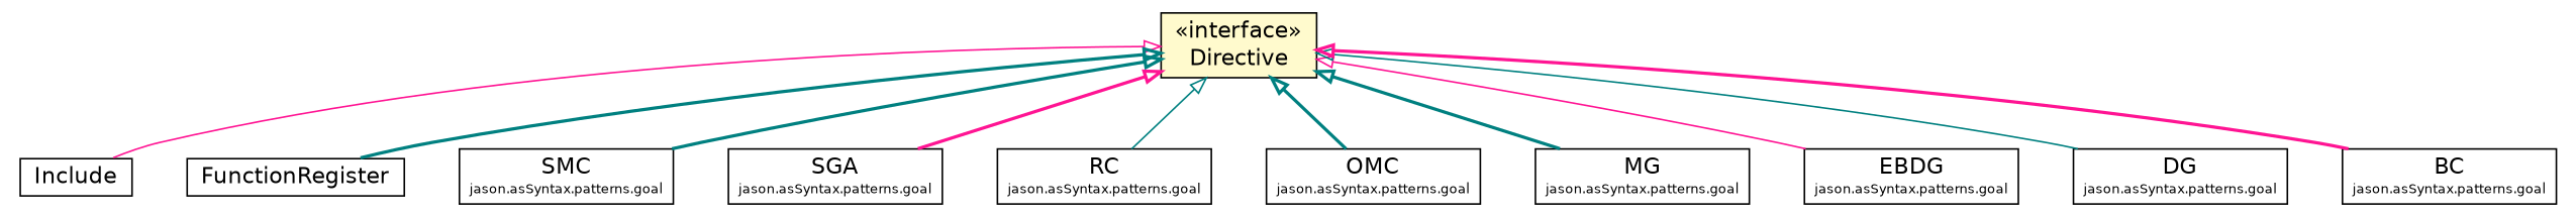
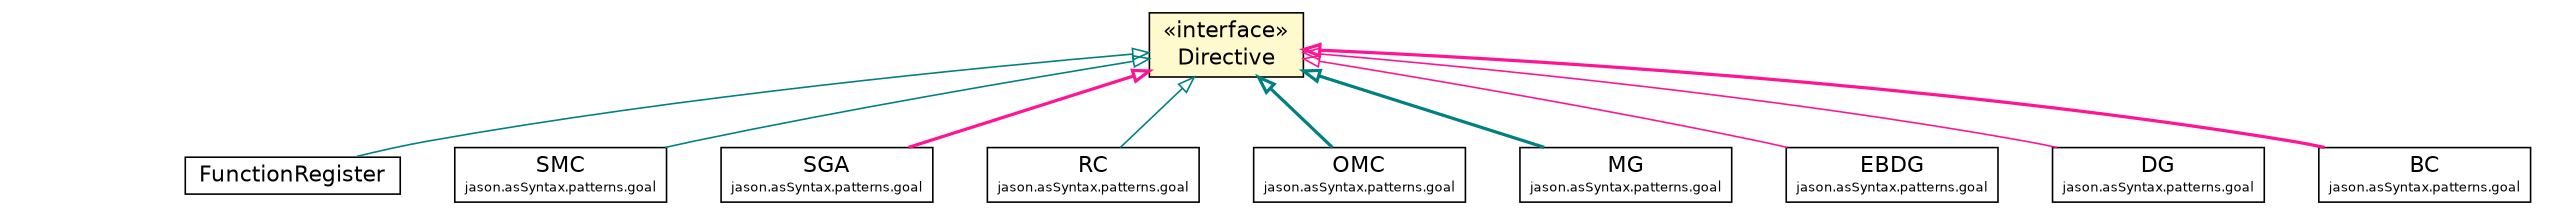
  digraph {
    nodesep=0.25
    ranksep=0.5
    node [fontcolor=black fontname=Helvetica fontsize=14.0 shape=plaintext]
    edge [arrowtail=empty color=deeppink dir=back fontname=Helvetica fontsize=10 headport=p labelfontname=Helvetica labelfontsize=10 style=solid tailport=p]
-   n1 [label=<<table title="jason.asSyntax.directives.Include" border="0" cellborder="1" cellspacing="0" cellpadding="2" port="p" href="./Include.html"> 		<tr><td><table border="0" cellspacing="0" cellpadding="1"> <tr><td align="center" balign="center"> Include </td></tr> 		</table></td></tr> 		</table>>]
    n2 [label=<<table title="jason.asSyntax.directives.FunctionRegister" border="0" cellborder="1" cellspacing="0" cellpadding="2" port="p" href="./FunctionRegister.html"> 		<tr><td><table border="0" cellspacing="0" cellpadding="1"> <tr><td align="center" balign="center"> FunctionRegister </td></tr> 		</table></td></tr> 		</table>>]
    n3 [label=<<table title="jason.asSyntax.directives.Directive" border="0" cellborder="1" cellspacing="0" cellpadding="2" port="p" bgcolor="lemonChiffon" href="./Directive.html"> 		<tr><td><table border="0" cellspacing="0" cellpadding="1"> <tr><td align="center" balign="center"> &#171;interface&#187; </td></tr> <tr><td align="center" balign="center"> Directive </td></tr> 		</table></td></tr> 		</table>>]
    n4 [label=<<table title="jason.asSyntax.patterns.goal.SMC" border="0" cellborder="1" cellspacing="0" cellpadding="2" port="p" href="../patterns/goal/SMC.html"> 		<tr><td><table border="0" cellspacing="0" cellpadding="1"> <tr><td align="center" balign="center"> SMC </td></tr> <tr><td align="center" balign="center"><font point-size="8.0"> jason.asSyntax.patterns.goal </font></td></tr> 		</table></td></tr> 		</table>>]
    n5 [label=<<table title="jason.asSyntax.patterns.goal.SGA" border="0" cellborder="1" cellspacing="0" cellpadding="2" port="p" href="../patterns/goal/SGA.html"> 		<tr><td><table border="0" cellspacing="0" cellpadding="1"> <tr><td align="center" balign="center"> SGA </td></tr> <tr><td align="center" balign="center"><font point-size="8.0"> jason.asSyntax.patterns.goal </font></td></tr> 		</table></td></tr> 		</table>>]
    n6 [label=<<table title="jason.asSyntax.patterns.goal.RC" border="0" cellborder="1" cellspacing="0" cellpadding="2" port="p" href="../patterns/goal/RC.html"> 		<tr><td><table border="0" cellspacing="0" cellpadding="1"> <tr><td align="center" balign="center"> RC </td></tr> <tr><td align="center" balign="center"><font point-size="8.0"> jason.asSyntax.patterns.goal </font></td></tr> 		</table></td></tr> 		</table>>]
    n7 [label=<<table title="jason.asSyntax.patterns.goal.OMC" border="0" cellborder="1" cellspacing="0" cellpadding="2" port="p" href="../patterns/goal/OMC.html"> 		<tr><td><table border="0" cellspacing="0" cellpadding="1"> <tr><td align="center" balign="center"> OMC </td></tr> <tr><td align="center" balign="center"><font point-size="8.0"> jason.asSyntax.patterns.goal </font></td></tr> 		</table></td></tr> 		</table>>]
    n8 [label=<<table title="jason.asSyntax.patterns.goal.MG" border="0" cellborder="1" cellspacing="0" cellpadding="2" port="p" href="../patterns/goal/MG.html"> 		<tr><td><table border="0" cellspacing="0" cellpadding="1"> <tr><td align="center" balign="center"> MG </td></tr> <tr><td align="center" balign="center"><font point-size="8.0"> jason.asSyntax.patterns.goal </font></td></tr> 		</table></td></tr> 		</table>>]
    n9 [label=<<table title="jason.asSyntax.patterns.goal.EBDG" border="0" cellborder="1" cellspacing="0" cellpadding="2" port="p" href="../patterns/goal/EBDG.html"> 		<tr><td><table border="0" cellspacing="0" cellpadding="1"> <tr><td align="center" balign="center"> EBDG </td></tr> <tr><td align="center" balign="center"><font point-size="8.0"> jason.asSyntax.patterns.goal </font></td></tr> 		</table></td></tr> 		</table>>]
    n10 [label=<<table title="jason.asSyntax.patterns.goal.DG" border="0" cellborder="1" cellspacing="0" cellpadding="2" port="p" href="../patterns/goal/DG.html"> 		<tr><td><table border="0" cellspacing="0" cellpadding="1"> <tr><td align="center" balign="center"> DG </td></tr> <tr><td align="center" balign="center"><font point-size="8.0"> jason.asSyntax.patterns.goal </font></td></tr> 		</table></td></tr> 		</table>>]
    n11 [label=<<table title="jason.asSyntax.patterns.goal.BC" border="0" cellborder="1" cellspacing="0" cellpadding="2" port="p" href="../patterns/goal/BC.html"> 		<tr><td><table border="0" cellspacing="0" cellpadding="1"> <tr><td align="center" balign="center"> BC </td></tr> <tr><td align="center" balign="center"><font point-size="8.0"> jason.asSyntax.patterns.goal </font></td></tr> 		</table></td></tr> 		</table>>]
-   n3 -> n1
-   n3 -> n2 [color=teal style=bold]
-   n3 -> n4 [color=teal style=bold]
+   n3 -> n2 [color=teal]
+   n3 -> n4 [color=teal]
    n3 -> n5 [style=bold]
    n3 -> n6 [color=teal]
    n3 -> n7 [color=teal style=bold]
    n3 -> n8 [color=teal style=bold]
    n3 -> n9
-   n3 -> n10 [color=teal]
+   n3 -> n10
    n3 -> n11 [style=bold]
  }
